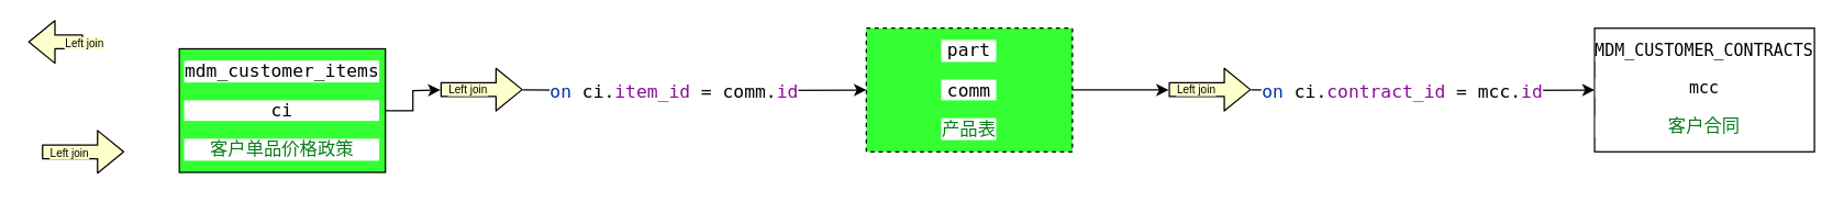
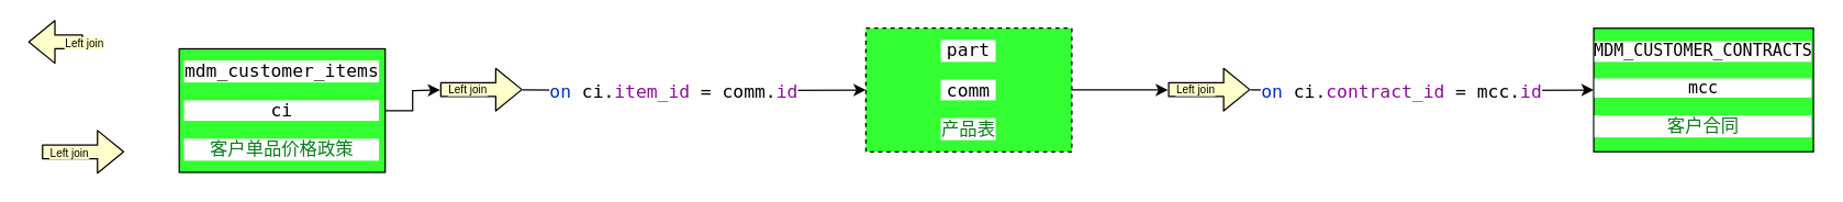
  <mxCell id="0" />
  <mxCell id="1" parent="0" />
  <mxCell id="2" style="edgeStyle=orthogonalEdgeStyle;rounded=0;orthogonalLoop=1;jettySize=auto;html=1;" edge="1" parent="1" source="3"><mxGeometry relative="1" as="geometry"><mxPoint x="320" y="65" as="targetPoint" /></mxGeometry></mxCell>
  <mxCell id="3" value="&lt;div style=&quot;text-align: center;&quot;&gt;&lt;pre style=&quot;background-color:#ffffff;color:#080808;font-family:'JetBrains Mono',monospace;font-size:9.8pt;&quot;&gt;&lt;span style=&quot;color:#000000;&quot;&gt;mdm_customer_items&lt;/span&gt;&lt;/pre&gt;&lt;pre style=&quot;background-color:#ffffff;color:#080808;font-family:'JetBrains Mono',monospace;font-size:9.8pt;&quot;&gt;&lt;pre style=&quot;font-family: &amp;quot;JetBrains Mono&amp;quot;, monospace; font-size: 9.8pt;&quot;&gt;&lt;span style=&quot;color:#000000;&quot;&gt;ci&lt;/span&gt;&lt;/pre&gt;&lt;/pre&gt;&lt;/div&gt;&lt;div style=&quot;text-align: center;&quot;&gt;&lt;pre style=&quot;background-color:#ffffff;color:#080808;font-family:'宋体',monospace;font-size:9.8pt;&quot;&gt;&lt;span style=&quot;color:#067d17;&quot;&gt;客户单品价格政策&lt;/span&gt;&lt;/pre&gt;&lt;/div&gt;" style="rounded=0;whiteSpace=wrap;html=1;fillColor=#33FF33;align=center;" vertex="1" parent="1"><mxGeometry x="130" y="35" width="150" height="90" as="geometry" /></mxCell>
  <mxCell id="4" value="" style="shape=flexArrow;endArrow=classic;html=1;rounded=1;fontSize=12;fillColor=#FFFFCC;" edge="1" parent="1"><mxGeometry width="50" height="50" relative="1" as="geometry"><mxPoint x="30" y="110" as="sourcePoint" /><mxPoint x="90" y="110" as="targetPoint" /></mxGeometry></mxCell>
  <mxCell id="5" value="Left join" style="edgeLabel;html=1;align=center;verticalAlign=middle;resizable=0;points=[];fontSize=8;fillColor=#FFFFCC;strokeColor=default;rounded=1;labelBackgroundColor=#FFFFCC;" vertex="1" connectable="0" parent="4"><mxGeometry x="0.212" y="-4" relative="1" as="geometry"><mxPoint x="-17" y="-4" as="offset" /></mxGeometry></mxCell>
  <mxCell id="6" value="" style="shape=flexArrow;endArrow=classic;html=1;rounded=1;fontSize=12;fillColor=#FFFFCC;" edge="1" parent="1"><mxGeometry width="50" height="50" relative="1" as="geometry"><mxPoint x="60" y="30" as="sourcePoint" /><mxPoint x="20" y="30" as="targetPoint" /></mxGeometry></mxCell>
  <mxCell id="7" value="Left join" style="edgeLabel;html=1;align=center;verticalAlign=middle;resizable=0;points=[];fontSize=8;fillColor=#FFFFCC;strokeColor=default;rounded=1;labelBackgroundColor=#FFFFCC;" vertex="1" connectable="0" parent="6"><mxGeometry x="0.212" y="-4" relative="1" as="geometry"><mxPoint x="24" y="4" as="offset" /></mxGeometry></mxCell>
  <mxCell id="8" style="edgeStyle=orthogonalEdgeStyle;rounded=0;orthogonalLoop=1;jettySize=auto;html=1;exitX=0;exitY=0.5;exitDx=0;exitDy=0;entryX=0;entryY=0.5;entryDx=0;entryDy=0;" edge="1" parent="1" target="11"><mxGeometry relative="1" as="geometry"><mxPoint x="380" y="65" as="sourcePoint" /></mxGeometry></mxCell>
  <mxCell id="9" value="&lt;pre style=&quot;color: rgb(8, 8, 8); font-family: &amp;quot;JetBrains Mono&amp;quot;, monospace; font-size: 9.8pt;&quot;&gt;&lt;span style=&quot;color:#0033b3;&quot;&gt;on &lt;/span&gt;&lt;span style=&quot;color:#000000;&quot;&gt;ci&lt;/span&gt;.&lt;span style=&quot;color:#871094;&quot;&gt;item_id &lt;/span&gt;= &lt;span style=&quot;color:#000000;&quot;&gt;comm&lt;/span&gt;.&lt;span style=&quot;color:#871094;&quot;&gt;id&lt;/span&gt;&lt;/pre&gt;" style="edgeLabel;html=1;align=center;verticalAlign=middle;resizable=0;points=[];" vertex="1" connectable="0" parent="8"><mxGeometry x="-0.187" y="-2" relative="1" as="geometry"><mxPoint x="8" y="-2" as="offset" /></mxGeometry></mxCell>
  <mxCell id="10" style="edgeStyle=orthogonalEdgeStyle;rounded=0;orthogonalLoop=1;jettySize=auto;html=1;" edge="1" parent="1" source="11"><mxGeometry relative="1" as="geometry"><mxPoint x="850" y="65" as="targetPoint" /></mxGeometry></mxCell>
  <mxCell id="11" value="&lt;div style=&quot;text-align: center;&quot;&gt;&lt;pre style=&quot;background-color:#ffffff;color:#080808;font-family:'JetBrains Mono',monospace;font-size:9.8pt;&quot;&gt;&lt;pre style=&quot;font-family: &amp;quot;JetBrains Mono&amp;quot;, monospace; font-size: 9.8pt;&quot;&gt;&lt;span style=&quot;color:#000000;&quot;&gt;part&lt;/span&gt;&lt;/pre&gt;&lt;/pre&gt;&lt;pre style=&quot;background-color:#ffffff;color:#080808;font-family:'JetBrains Mono',monospace;font-size:9.8pt;&quot;&gt;&lt;pre style=&quot;font-family: &amp;quot;JetBrains Mono&amp;quot;, monospace; font-size: 9.8pt;&quot;&gt;&lt;span style=&quot;color:#000000;&quot;&gt;comm&lt;/span&gt;&lt;/pre&gt;&lt;/pre&gt;&lt;/div&gt;&lt;div style=&quot;text-align: center;&quot;&gt;&lt;pre style=&quot;background-color:#ffffff;color:#080808;font-family:'宋体',monospace;font-size:9.8pt;&quot;&gt;&lt;pre style=&quot;font-family: 宋体, monospace; font-size: 9.8pt;&quot;&gt;&lt;span style=&quot;color:#067d17;&quot;&gt;产品表&lt;/span&gt;&lt;/pre&gt;&lt;/pre&gt;&lt;/div&gt;" style="rounded=0;whiteSpace=wrap;html=1;fillColor=#33FF33;align=center;dashed=1;" vertex="1" parent="1"><mxGeometry x="630" y="20" width="150" height="90" as="geometry" /></mxCell>
  <mxCell id="12" value="" style="shape=flexArrow;endArrow=classic;html=1;rounded=1;fontSize=12;fillColor=#FFFFCC;" edge="1" parent="1"><mxGeometry width="50" height="50" relative="1" as="geometry"><mxPoint x="320" y="64.71" as="sourcePoint" /><mxPoint x="380" y="64.71" as="targetPoint" /></mxGeometry></mxCell>
  <mxCell id="13" value="Left join" style="edgeLabel;html=1;align=center;verticalAlign=middle;resizable=0;points=[];fontSize=8;fillColor=#FFFFCC;strokeColor=default;rounded=1;labelBackgroundColor=#FFFFCC;" vertex="1" connectable="0" parent="12"><mxGeometry x="0.212" y="-4" relative="1" as="geometry"><mxPoint x="-17" y="-4" as="offset" /></mxGeometry></mxCell>
  <mxCell id="14" style="edgeStyle=orthogonalEdgeStyle;rounded=0;orthogonalLoop=1;jettySize=auto;html=1;exitX=0;exitY=0.5;exitDx=0;exitDy=0;entryX=0;entryY=0.5;entryDx=0;entryDy=0;" edge="1" parent="1" target="16"><mxGeometry relative="1" as="geometry"><mxPoint x="910" y="65" as="sourcePoint" /></mxGeometry></mxCell>
  <mxCell id="15" value="&lt;pre style=&quot;color: rgb(8, 8, 8); font-family: &amp;quot;JetBrains Mono&amp;quot;, monospace; font-size: 9.8pt;&quot;&gt;&lt;pre style=&quot;font-family: &amp;quot;JetBrains Mono&amp;quot;, monospace; font-size: 9.8pt;&quot;&gt;&lt;span style=&quot;color:#0033b3;&quot;&gt;on &lt;/span&gt;&lt;span style=&quot;color:#000000;&quot;&gt;ci&lt;/span&gt;.&lt;span style=&quot;color:#871094;&quot;&gt;contract_id &lt;/span&gt;= &lt;span style=&quot;color:#000000;&quot;&gt;mcc&lt;/span&gt;.&lt;span style=&quot;color:#871094;&quot;&gt;id&lt;/span&gt;&lt;/pre&gt;&lt;/pre&gt;" style="edgeLabel;html=1;align=center;verticalAlign=middle;resizable=0;points=[];" vertex="1" connectable="0" parent="14"><mxGeometry x="-0.187" y="-2" relative="1" as="geometry"><mxPoint x="8" y="-2" as="offset" /></mxGeometry></mxCell>
- <mxCell id="16" value="&lt;div style=&quot;text-align: center;&quot;&gt;&lt;pre style=&quot;background-color: rgb(255, 255, 255); color: rgb(8, 8, 8); font-family: &amp;quot;JetBrains Mono&amp;quot;, monospace;&quot;&gt;&lt;pre style=&quot;font-family: &amp;quot;JetBrains Mono&amp;quot;, monospace;&quot;&gt;&lt;span style=&quot;color: rgb(0, 0, 0);&quot;&gt;&lt;font style=&quot;font-size: 12px;&quot;&gt;MDM_CUSTOMER_CONTRACTS&lt;/font&gt;&lt;/span&gt;&lt;/pre&gt;&lt;/pre&gt;&lt;pre style=&quot;background-color: rgb(255, 255, 255); font-family: &amp;quot;JetBrains Mono&amp;quot;, monospace;&quot;&gt;&lt;pre style=&quot;font-family: &amp;quot;JetBrains Mono&amp;quot;, monospace;&quot;&gt;mcc&lt;/pre&gt;&lt;/pre&gt;&lt;/div&gt;&lt;div style=&quot;text-align: center;&quot;&gt;&lt;pre style=&quot;background-color: rgb(255, 255, 255); color: rgb(8, 8, 8); font-family: 宋体, monospace;&quot;&gt;&lt;pre style=&quot;font-family: 宋体, monospace;&quot;&gt;&lt;pre style=&quot;font-family: 宋体, monospace; font-size: 9.8pt;&quot;&gt;&lt;span style=&quot;color:#067d17;&quot;&gt;客户合同&lt;/span&gt;&lt;/pre&gt;&lt;/pre&gt;&lt;/pre&gt;&lt;/div&gt;" style="rounded=0;whiteSpace=wrap;html=1;fillColor=#ffffff;align=center;" vertex="1" parent="1"><mxGeometry x="1160" y="20" width="160" height="90" as="geometry" /></mxCell>
+ <mxCell id="16" value="&lt;div style=&quot;text-align: center;&quot;&gt;&lt;pre style=&quot;background-color: rgb(255, 255, 255); color: rgb(8, 8, 8); font-family: &amp;quot;JetBrains Mono&amp;quot;, monospace;&quot;&gt;&lt;pre style=&quot;font-family: &amp;quot;JetBrains Mono&amp;quot;, monospace;&quot;&gt;&lt;span style=&quot;color: rgb(0, 0, 0);&quot;&gt;&lt;font style=&quot;font-size: 12px;&quot;&gt;MDM_CUSTOMER_CONTRACTS&lt;/font&gt;&lt;/span&gt;&lt;/pre&gt;&lt;/pre&gt;&lt;pre style=&quot;background-color: rgb(255, 255, 255); font-family: &amp;quot;JetBrains Mono&amp;quot;, monospace;&quot;&gt;&lt;pre style=&quot;font-family: &amp;quot;JetBrains Mono&amp;quot;, monospace;&quot;&gt;mcc&lt;/pre&gt;&lt;/pre&gt;&lt;/div&gt;&lt;div style=&quot;text-align: center;&quot;&gt;&lt;pre style=&quot;background-color: rgb(255, 255, 255); color: rgb(8, 8, 8); font-family: 宋体, monospace;&quot;&gt;&lt;pre style=&quot;font-family: 宋体, monospace;&quot;&gt;&lt;pre style=&quot;font-family: 宋体, monospace; font-size: 9.8pt;&quot;&gt;&lt;span style=&quot;color:#067d17;&quot;&gt;客户合同&lt;/span&gt;&lt;/pre&gt;&lt;/pre&gt;&lt;/pre&gt;&lt;/div&gt;" style="rounded=0;whiteSpace=wrap;html=1;fillColor=#33FF33;align=center;" vertex="1" parent="1"><mxGeometry x="1160" y="20" width="160" height="90" as="geometry" /></mxCell>
  <mxCell id="17" value="" style="shape=flexArrow;endArrow=classic;html=1;rounded=1;fontSize=12;fillColor=#FFFFCC;" edge="1" parent="1"><mxGeometry width="50" height="50" relative="1" as="geometry"><mxPoint x="850" y="64.71" as="sourcePoint" /><mxPoint x="910" y="64.71" as="targetPoint" /></mxGeometry></mxCell>
  <mxCell id="18" value="Left join" style="edgeLabel;html=1;align=center;verticalAlign=middle;resizable=0;points=[];fontSize=8;fillColor=#FFFFCC;strokeColor=default;rounded=1;labelBackgroundColor=#FFFFCC;" vertex="1" connectable="0" parent="17"><mxGeometry x="0.212" y="-4" relative="1" as="geometry"><mxPoint x="-17" y="-4" as="offset" /></mxGeometry></mxCell>
